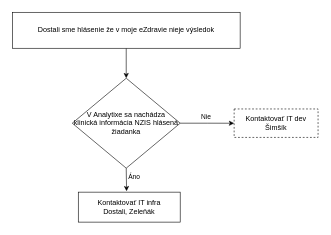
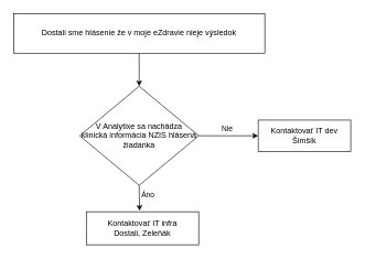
  <mxCell id="0" />
  <mxCell id="1" parent="0" />
  <mxCell id="2" style="edgeStyle=orthogonalEdgeStyle;rounded=0;orthogonalLoop=1;jettySize=auto;html=1;exitX=0.5;exitY=1;exitDx=0;exitDy=0;entryX=0.5;entryY=0;entryDx=0;entryDy=0;" edge="1" parent="1" source="3" target="8"><mxGeometry relative="1" as="geometry" /></mxCell>
  <mxCell id="3" value="Dostali sme hlásenie že v moje eZdravie nieje výsledok" style="rounded=0;whiteSpace=wrap;html=1;" vertex="1" parent="1"><mxGeometry x="20" y="20" width="380" height="60" as="geometry" /></mxCell>
  <mxCell id="4" style="edgeStyle=orthogonalEdgeStyle;rounded=0;orthogonalLoop=1;jettySize=auto;html=1;exitX=0.5;exitY=1;exitDx=0;exitDy=0;entryX=0.474;entryY=-0.03;entryDx=0;entryDy=0;entryPerimeter=0;" edge="1" parent="1" source="8" target="9"><mxGeometry relative="1" as="geometry"><mxPoint x="210" y="310" as="targetPoint" /></mxGeometry></mxCell>
  <mxCell id="5" value="Áno" style="edgeLabel;html=1;align=center;verticalAlign=middle;resizable=0;points=[];" vertex="1" connectable="0" parent="4"><mxGeometry x="-0.273" relative="1" as="geometry"><mxPoint x="12" as="offset" /></mxGeometry></mxCell>
  <mxCell id="6" style="edgeStyle=orthogonalEdgeStyle;rounded=0;orthogonalLoop=1;jettySize=auto;html=1;exitX=1;exitY=0.5;exitDx=0;exitDy=0;" edge="1" parent="1" source="8" target="10"><mxGeometry relative="1" as="geometry" /></mxCell>
  <mxCell id="7" value="Nie" style="edgeLabel;html=1;align=center;verticalAlign=middle;resizable=0;points=[];" vertex="1" connectable="0" parent="6"><mxGeometry x="0.414" relative="1" as="geometry"><mxPoint x="-21" y="-11" as="offset" /></mxGeometry></mxCell>
  <mxCell id="8" value="&lt;div&gt;V Analytixe sa nachádza &lt;br&gt;&lt;/div&gt;&lt;div&gt;klinická informácia NZIS hlásená žiadanka&lt;/div&gt;" style="rhombus;whiteSpace=wrap;html=1;" vertex="1" parent="1"><mxGeometry x="120" y="130" width="180" height="150" as="geometry" /></mxCell>
  <mxCell id="9" value="&lt;div&gt;Kontaktovať IT infra&lt;/div&gt;&lt;div&gt;Dostali, Zeleňák&lt;br&gt;&lt;/div&gt;" style="rounded=0;whiteSpace=wrap;html=1;" vertex="1" parent="1"><mxGeometry x="130" y="320" width="170" height="50" as="geometry" /></mxCell>
- <mxCell id="10" value="&lt;div&gt;Kontaktovať IT dev&lt;/div&gt;Šimšík" style="rounded=0;whiteSpace=wrap;html=1;dashed=1;" vertex="1" parent="1"><mxGeometry x="390" y="181.25" width="140" height="47.5" as="geometry" /></mxCell>
+ <mxCell id="10" value="&lt;div&gt;Kontaktovať IT dev&lt;/div&gt;Šimšík" style="rounded=0;whiteSpace=wrap;html=1;" vertex="1" parent="1"><mxGeometry x="390" y="181.25" width="140" height="47.5" as="geometry" /></mxCell>
